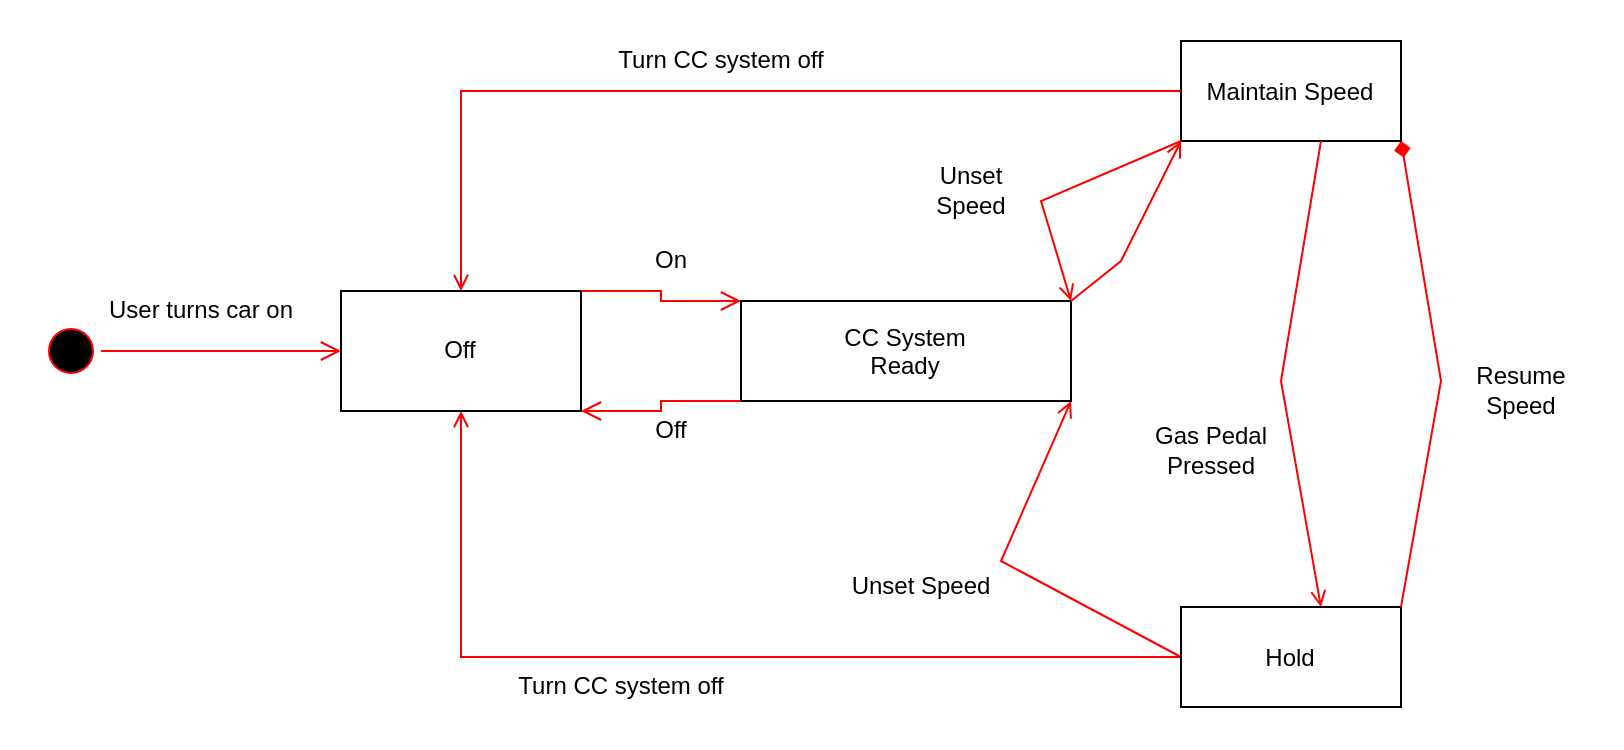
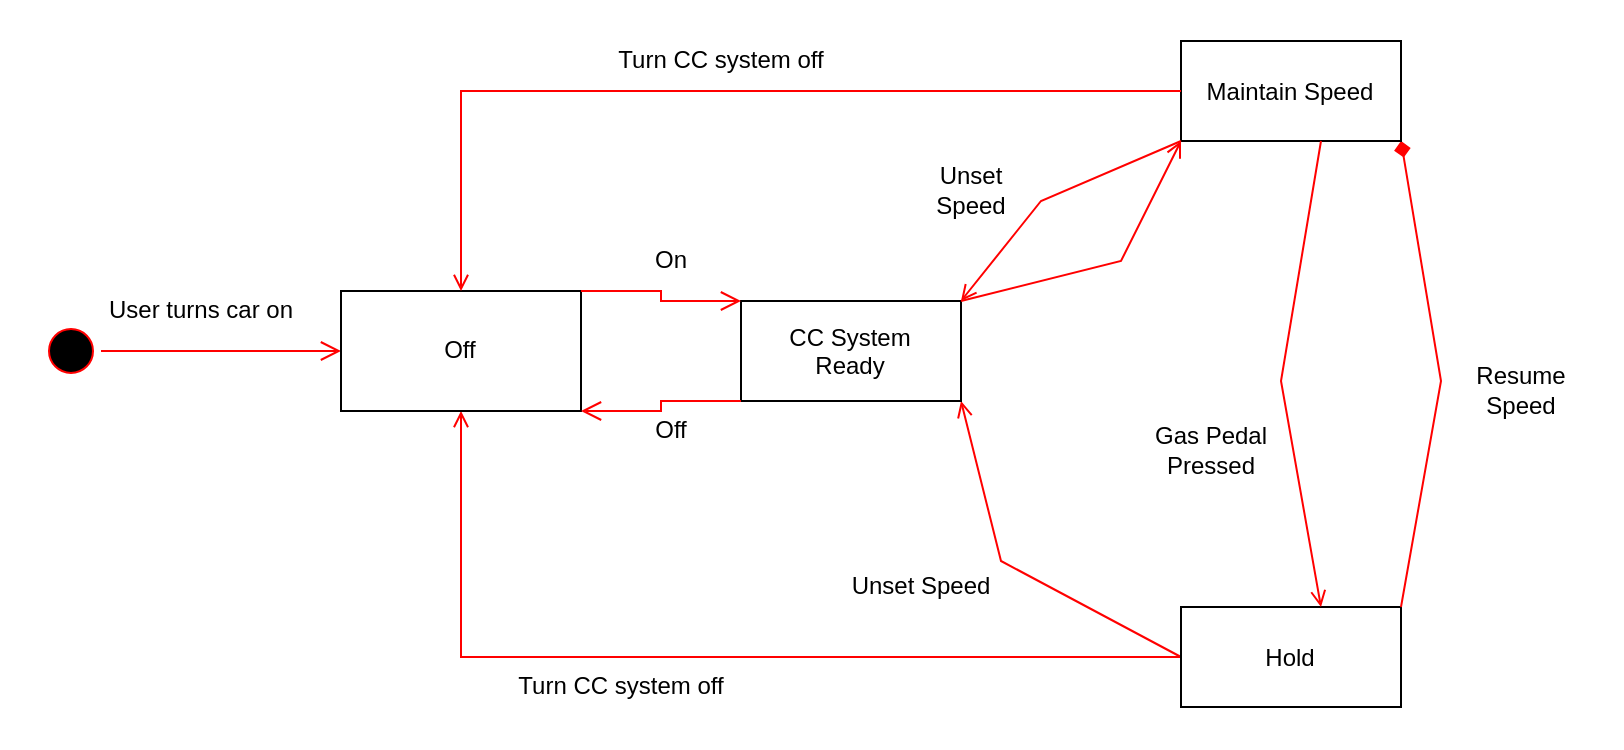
  <mxCell id="0" />
  <mxCell id="1" parent="0" />
  <mxCell id="2" value="" style="endArrow=open;strokeColor=#FF0000;endFill=1;rounded=0;exitX=0;exitY=0.5;exitDx=0;exitDy=0;entryX=1;entryY=1;entryDx=0;entryDy=0;" parent="1" source="8" target="5" edge="1"><mxGeometry relative="1" as="geometry"><mxPoint x="420" y="328" as="targetPoint" /><Array as="points"><mxPoint x="500" y="280" /></Array></mxGeometry></mxCell>
  <mxCell id="3" value="" style="ellipse;shape=startState;fillColor=#000000;strokeColor=#ff0000;" parent="1" vertex="1"><mxGeometry y="160" width="30" height="30" as="geometry" x="20" /></mxCell>
  <mxCell id="4" value="" style="edgeStyle=elbowEdgeStyle;elbow=horizontal;verticalAlign=bottom;endArrow=open;endSize=8;strokeColor=#FF0000;endFill=1;rounded=0" parent="1" source="3" edge="1"><mxGeometry x="14.5" y="128" as="geometry"><mxPoint x="170" y="175" as="targetPoint" /></mxGeometry></mxCell>
- <mxCell id="5" value="CC System&#10;Ready" style="" parent="1" vertex="1"><mxGeometry x="370" y="150" width="165" height="50" as="geometry" /></mxCell>
+ <mxCell id="5" value="CC System&#10;Ready" style="" parent="1" vertex="1"><mxGeometry x="370" y="150" width="110" height="50" as="geometry" /></mxCell>
  <mxCell id="6" value="" style="edgeStyle=elbowEdgeStyle;elbow=horizontal;strokeColor=#FF0000;endArrow=open;endFill=1;rounded=0;exitX=0;exitY=0.5;exitDx=0;exitDy=0;entryX=0.5;entryY=1;entryDx=0;entryDy=0;" parent="1" source="8" target="14" edge="1"><mxGeometry width="100" height="100" relative="1" as="geometry"><mxPoint x="94.5" y="268" as="sourcePoint" /><mxPoint x="400" y="-50" as="targetPoint" /><Array as="points"><mxPoint x="230" y="290" /></Array></mxGeometry></mxCell>
  <mxCell id="7" value="" style="endArrow=open;strokeColor=#FF0000;endFill=1;rounded=0;entryX=0;entryY=1;entryDx=0;entryDy=0;exitX=1;exitY=0;exitDx=0;exitDy=0;" parent="1" source="5" target="10" edge="1"><mxGeometry relative="1" as="geometry"><Array as="points"><mxPoint x="560" y="130" /></Array></mxGeometry></mxCell>
  <mxCell id="8" value="Hold" style="" parent="1" vertex="1"><mxGeometry x="590" y="303" width="110" height="50" as="geometry" /></mxCell>
  <mxCell id="9" value="" style="endArrow=diamond;strokeColor=#FF0000;endFill=1;rounded=0;entryX=1;entryY=1;entryDx=0;entryDy=0;exitX=1;exitY=0;exitDx=0;exitDy=0;" parent="1" source="8" target="10" edge="1"><mxGeometry relative="1" as="geometry"><Array as="points"><mxPoint x="720" y="190" /></Array></mxGeometry></mxCell>
  <mxCell id="10" value="Maintain Speed" style="" parent="1" vertex="1"><mxGeometry x="590" y="20" width="110" height="50" as="geometry" /></mxCell>
  <mxCell id="11" value="User turns car on" style="text;html=1;align=center;verticalAlign=middle;resizable=0;points=[];autosize=1;" vertex="1" parent="1"><mxGeometry x="45" y="145" width="110" height="20" as="geometry" /></mxCell>
  <mxCell id="12" value="" style="endArrow=open;strokeColor=#FF0000;endFill=1;rounded=0;entryX=1;entryY=0;entryDx=0;entryDy=0;exitX=0;exitY=1;exitDx=0;exitDy=0;" edge="1" parent="1" source="10" target="5"><mxGeometry relative="1" as="geometry"><mxPoint x="600" y="80" as="sourcePoint" /><mxPoint x="490" y="171.724" as="targetPoint" /><Array as="points"><mxPoint x="520" y="100" /></Array></mxGeometry></mxCell>
  <mxCell id="13" value="Unset&lt;br&gt;Speed&lt;br&gt;" style="text;html=1;align=center;verticalAlign=middle;resizable=0;points=[];autosize=1;" vertex="1" parent="1"><mxGeometry x="460" y="80" width="50" height="30" as="geometry" /></mxCell>
  <mxCell id="14" value="Off" style="rounded=0;whiteSpace=wrap;html=1;" vertex="1" parent="1"><mxGeometry x="170" y="145" width="120" height="60" as="geometry" /></mxCell>
  <mxCell id="15" value="" style="edgeStyle=elbowEdgeStyle;elbow=horizontal;verticalAlign=bottom;endArrow=open;endSize=8;strokeColor=#FF0000;endFill=1;rounded=0;entryX=0;entryY=0;entryDx=0;entryDy=0;exitX=1;exitY=0;exitDx=0;exitDy=0;" edge="1" parent="1" source="14" target="5"><mxGeometry x="254.5" y="127.41" as="geometry"><mxPoint x="370" y="174" as="targetPoint" /><mxPoint x="290" y="175" as="sourcePoint" /><Array as="points" /></mxGeometry></mxCell>
  <mxCell id="16" value="Unset Speed" style="text;html=1;align=center;verticalAlign=middle;resizable=0;points=[];autosize=1;" vertex="1" parent="1"><mxGeometry x="420" y="283" width="80" height="20" as="geometry" /></mxCell>
  <mxCell id="17" value="Turn CC system off" style="text;html=1;align=center;verticalAlign=middle;resizable=0;points=[];autosize=1;" vertex="1" parent="1"><mxGeometry x="250" y="333" width="120" height="20" as="geometry" /></mxCell>
  <mxCell id="18" value="On&lt;br&gt;" style="text;html=1;align=center;verticalAlign=middle;resizable=0;points=[];autosize=1;" vertex="1" parent="1"><mxGeometry x="320" y="120" width="30" height="20" as="geometry" /></mxCell>
  <mxCell id="19" value="" style="edgeStyle=elbowEdgeStyle;elbow=horizontal;verticalAlign=bottom;endArrow=open;endSize=8;strokeColor=#FF0000;endFill=1;rounded=0;entryX=0;entryY=0;entryDx=0;entryDy=0;exitX=0;exitY=1;exitDx=0;exitDy=0;" edge="1" parent="1" source="5"><mxGeometry x="254.5" y="187.41" as="geometry"><mxPoint x="290" y="205" as="targetPoint" /><mxPoint x="370" y="210" as="sourcePoint" /><Array as="points" /></mxGeometry></mxCell>
  <mxCell id="20" value="Off" style="text;html=1;align=center;verticalAlign=middle;resizable=0;points=[];autosize=1;" vertex="1" parent="1"><mxGeometry x="320" y="205" width="30" height="20" as="geometry" /></mxCell>
  <mxCell id="21" value="Resume&lt;br&gt;Speed" style="text;html=1;align=center;verticalAlign=middle;resizable=0;points=[];autosize=1;" vertex="1" parent="1"><mxGeometry x="730" y="180" width="60" height="30" as="geometry" /></mxCell>
  <mxCell id="22" value="" style="endArrow=open;strokeColor=#FF0000;endFill=1;rounded=0;entryX=1;entryY=1;entryDx=0;entryDy=0;exitX=1;exitY=0;exitDx=0;exitDy=0;" edge="1" parent="1"><mxGeometry relative="1" as="geometry"><mxPoint x="660" y="70" as="sourcePoint" /><mxPoint x="660" y="303" as="targetPoint" /><Array as="points"><mxPoint x="640" y="190" /></Array></mxGeometry></mxCell>
  <mxCell id="23" value="Gas Pedal&lt;br&gt;Pressed" style="text;html=1;align=center;verticalAlign=middle;resizable=0;points=[];autosize=1;" vertex="1" parent="1"><mxGeometry x="570" y="210" width="70" height="30" as="geometry" /></mxCell>
  <mxCell id="24" value="" style="edgeStyle=elbowEdgeStyle;elbow=horizontal;strokeColor=#FF0000;endArrow=open;endFill=1;rounded=0;exitX=0;exitY=0.5;exitDx=0;exitDy=0;entryX=0.5;entryY=0;entryDx=0;entryDy=0;" edge="1" parent="1" source="10" target="14"><mxGeometry width="100" height="100" relative="1" as="geometry"><mxPoint x="370" y="20" as="sourcePoint" /><mxPoint x="10" y="-103" as="targetPoint" /><Array as="points"><mxPoint x="230" y="70" /></Array></mxGeometry></mxCell>
  <mxCell id="25" value="Turn CC system off" style="text;html=1;align=center;verticalAlign=middle;resizable=0;points=[];autosize=1;" vertex="1" parent="1"><mxGeometry x="300" y="20" width="120" height="20" as="geometry" /></mxCell>
